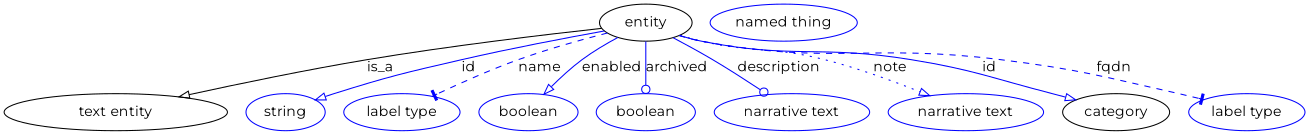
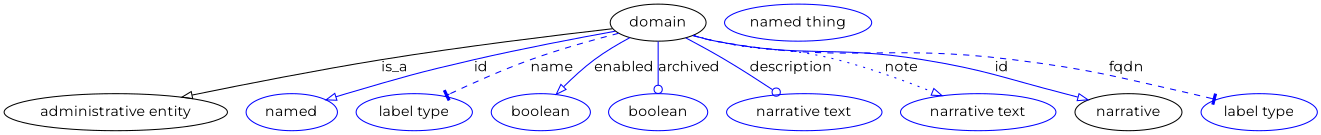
  digraph {
    fontname=Montserrat
    node [fontname=Montserrat color=blue]
    edge [arrowhead=onormal fontname=Montserrat style=solid color=blue]
-   n1 [height=0.5 label=entity width=1.2457 color=""]
-   "administrative entity" [height=0.5 width=3.015 label="text entity" color=""]
-   n3 [height=0.5 label=string width=1.0652]
+   n1 [height=0.5 label=domain width=1.2457 color=""]
+   "administrative entity" [height=0.5 width=3.015 color=""]
+   n3 [height=0.5 label=named width=1.0652]
    n4 [height=0.5 label="label type" width=1.5707]
    n5 [height=0.5 label=boolean width=1.2999]
    n6 [height=0.5 label=boolean width=1.2999]
    n7 [height=0.5 label="narrative text" width=2.0943]
    n8 [height=0.5 label="narrative text" width=2.0943]
-   category [height=0.5 width=1.4443 color=""]
+   category [height=0.5 width=1.4443 label=narrative color=""]
    n10 [height=0.5 label="label type" width=1.5707]
    n11 [height=0.5 label="named thing" width=1.9318]
    n1 -> "administrative entity" [label=is_a color=""]
    n1 -> n3 [label=id]
    n1 -> n4 [arrowhead=tee label=name style=dashed]
    n1 -> n5 [label=enabled]
    n1 -> n6 [arrowhead=odot label=archived]
    n1 -> n7 [arrowhead=odot label=description]
    n1 -> n8 [label=note style=dotted]
    n1 -> category [label=id]
    n1 -> n10 [arrowhead=tee label=fqdn style=dashed]
  }
